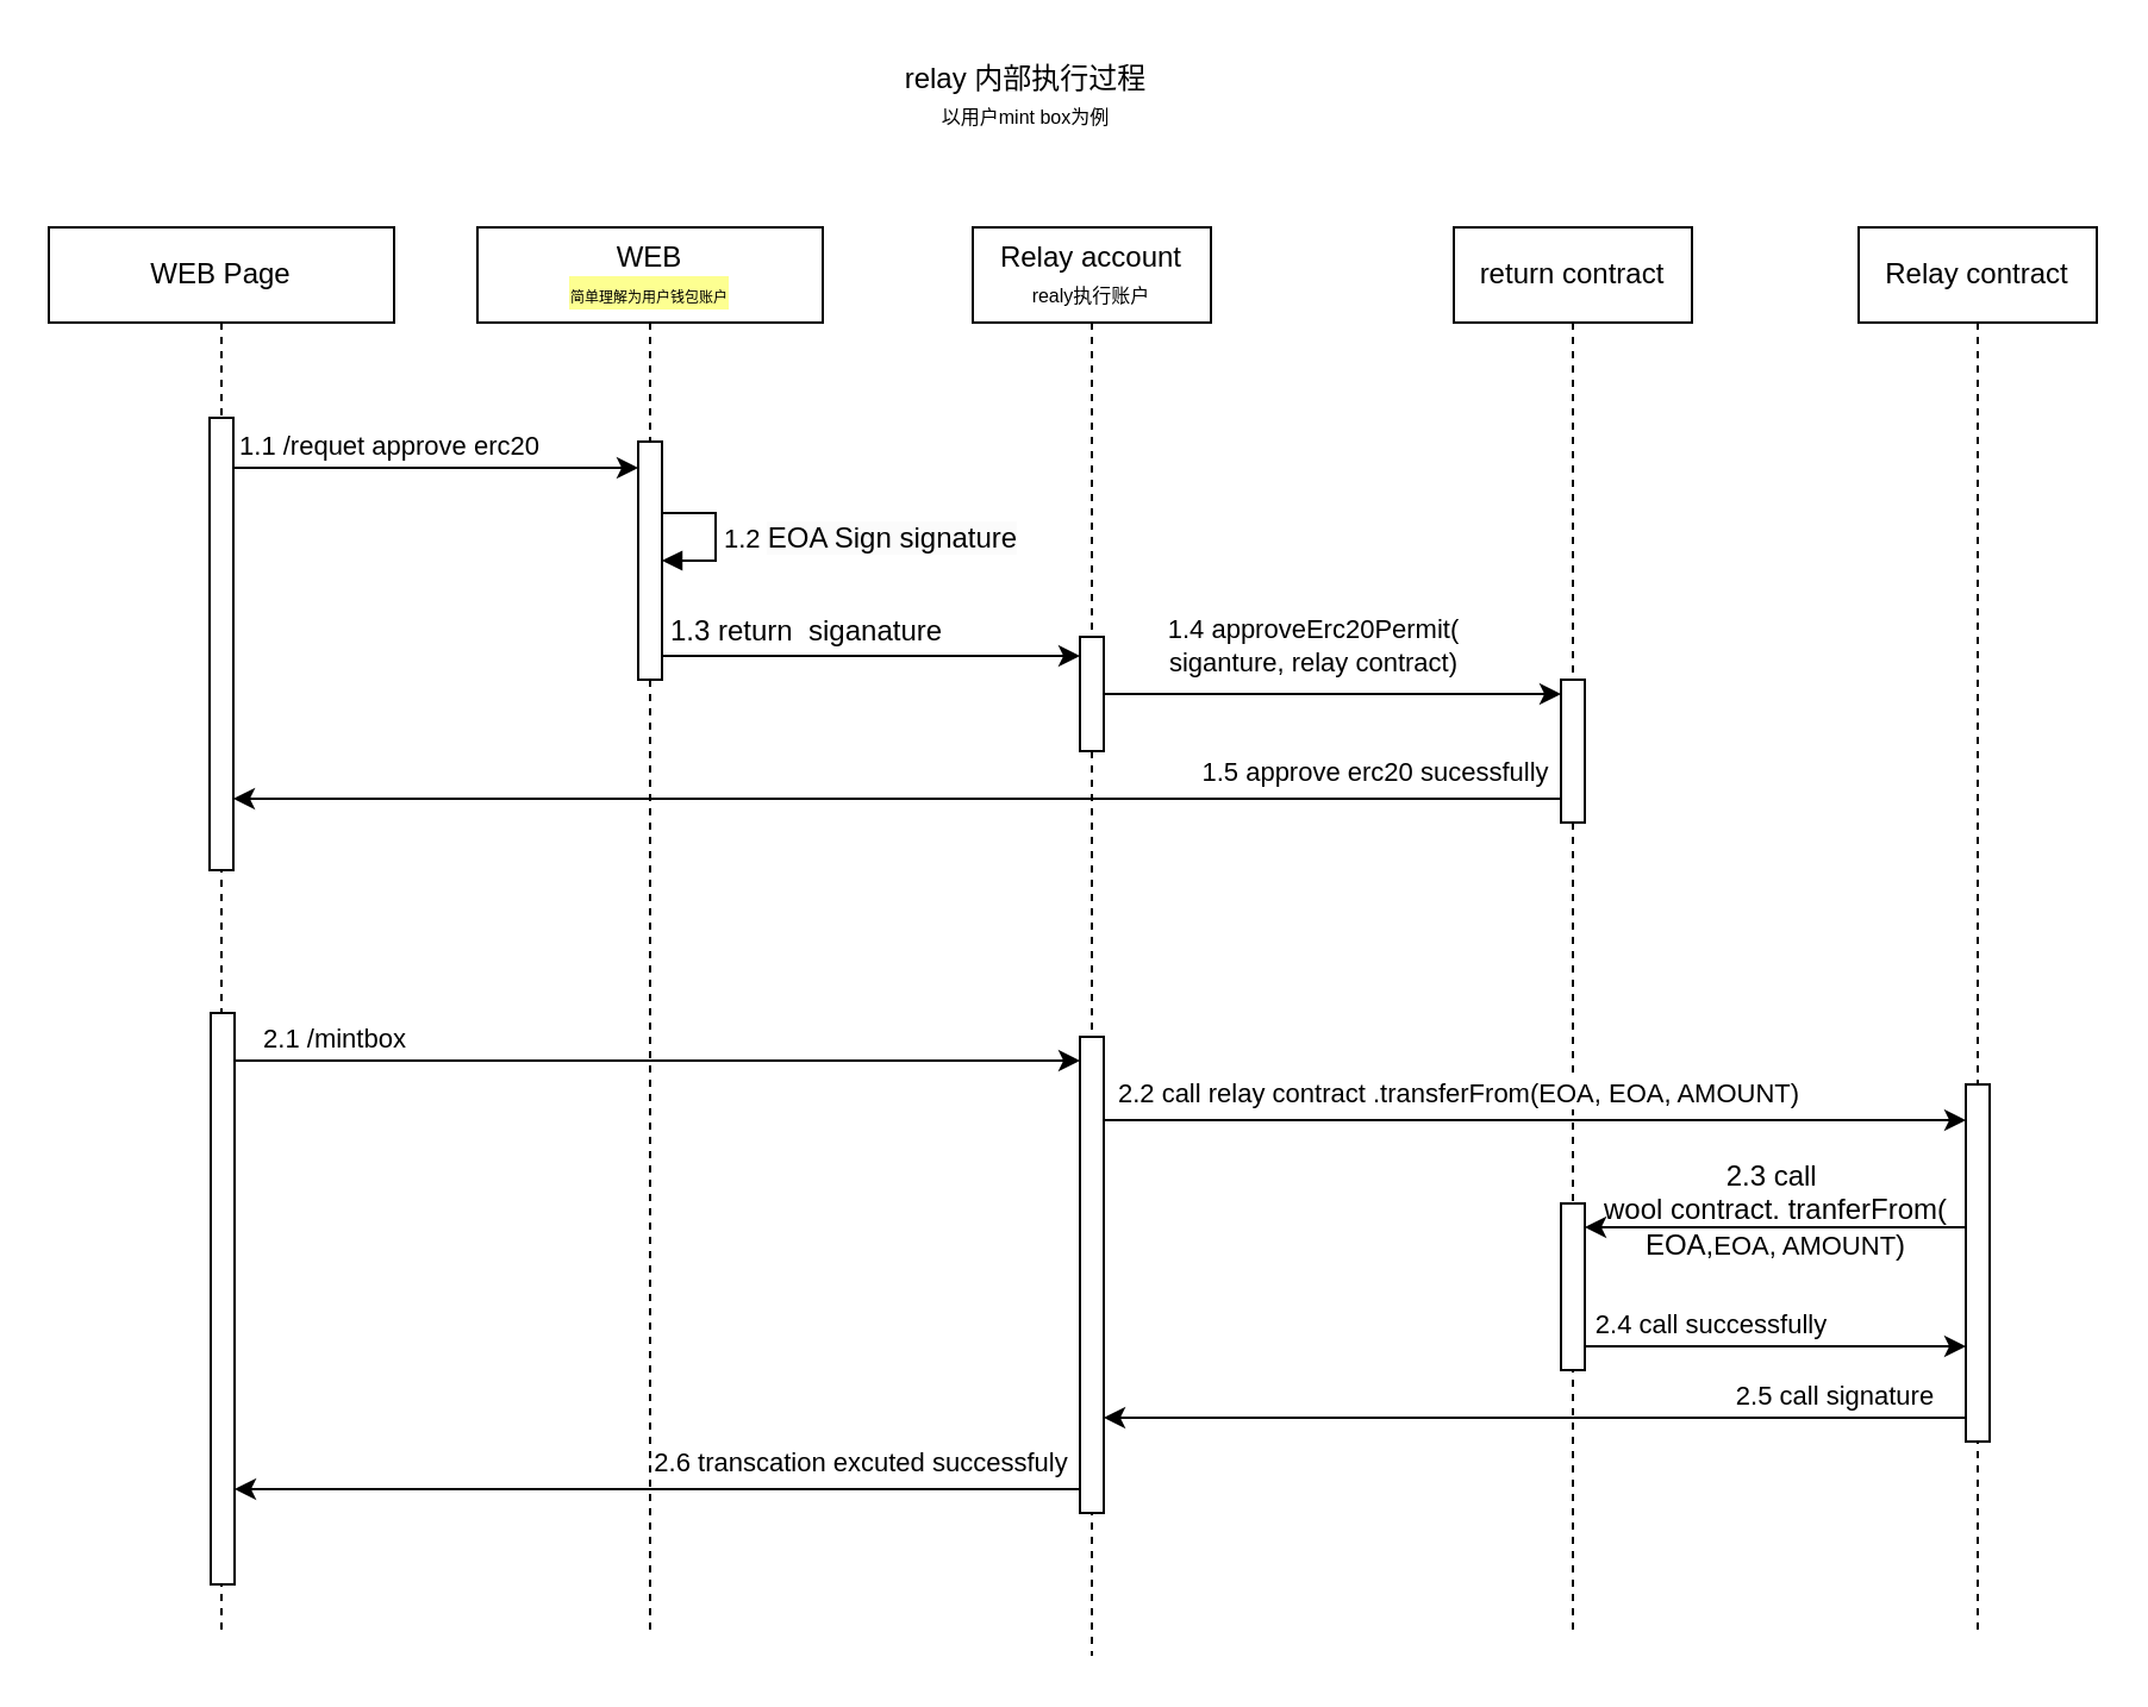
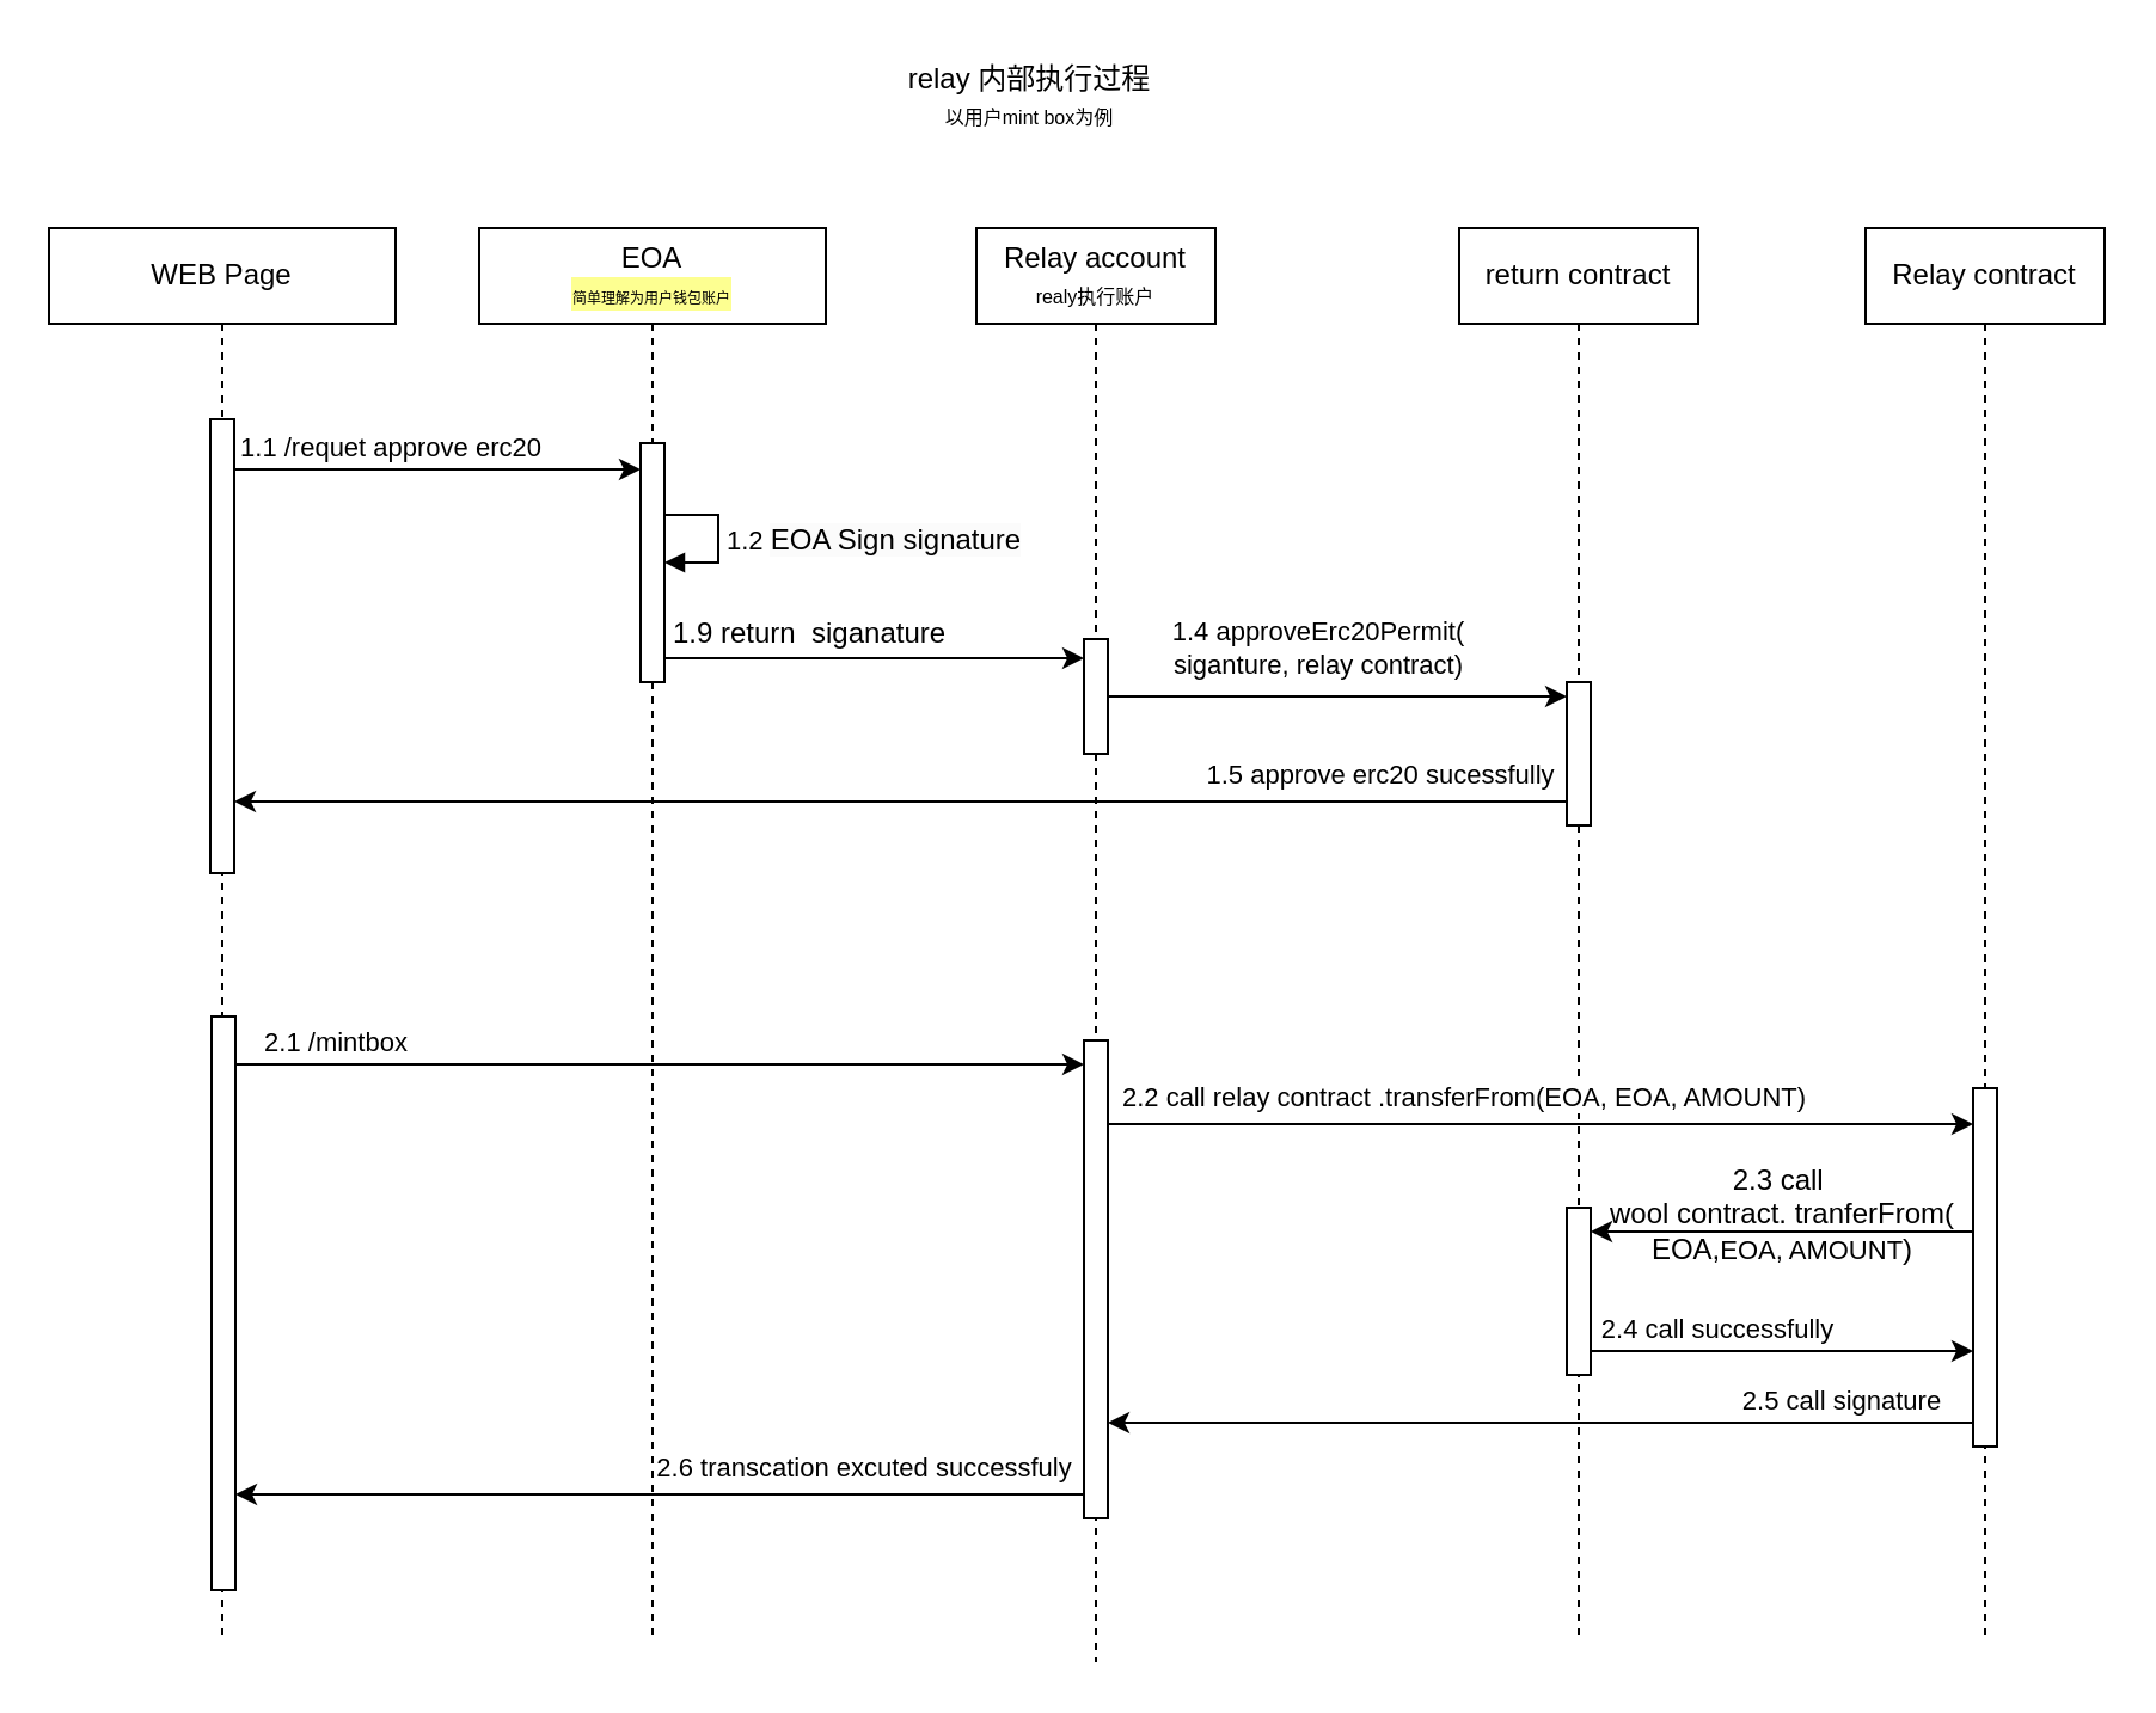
  <mxCell id="0" />
  <mxCell id="1" parent="0" />
- <mxCell id="2" value="WEB&lt;div&gt;&lt;font style=&quot;&quot;&gt;&lt;span style=&quot;background-color: rgba(250, 255, 10, 0.447); cursor: pointer;&quot; class=&quot;monica-mark monica-mark-ecf90c43-6ed8-4aec-8ac5-4817ee16226f&quot; data-id=&quot;ecf90c43-6ed8-4aec-8ac5-4817ee16226f&quot;&gt;&lt;font style=&quot;font-size: 6px;&quot;&gt;简单理解为用户钱包账户&lt;/font&gt;&lt;/span&gt;&lt;/font&gt;&lt;/div&gt;" style="shape=umlLifeline;perimeter=lifelinePerimeter;whiteSpace=wrap;html=1;container=1;dropTarget=0;collapsible=0;recursiveResize=0;outlineConnect=0;portConstraint=eastwest;newEdgeStyle={&quot;curved&quot;:0,&quot;rounded&quot;:0};" vertex="1" parent="1"><mxGeometry x="200" y="95" width="145" height="590" as="geometry" /></mxCell>
+ <mxCell id="2" value="EOA&lt;div&gt;&lt;font style=&quot;&quot;&gt;&lt;span style=&quot;background-color: rgba(250, 255, 10, 0.447); cursor: pointer;&quot; class=&quot;monica-mark monica-mark-ecf90c43-6ed8-4aec-8ac5-4817ee16226f&quot; data-id=&quot;ecf90c43-6ed8-4aec-8ac5-4817ee16226f&quot;&gt;&lt;font style=&quot;font-size: 6px;&quot;&gt;简单理解为用户钱包账户&lt;/font&gt;&lt;/span&gt;&lt;/font&gt;&lt;/div&gt;" style="shape=umlLifeline;perimeter=lifelinePerimeter;whiteSpace=wrap;html=1;container=1;dropTarget=0;collapsible=0;recursiveResize=0;outlineConnect=0;portConstraint=eastwest;newEdgeStyle={&quot;curved&quot;:0,&quot;rounded&quot;:0};" vertex="1" parent="1"><mxGeometry x="200" y="95" width="145" height="590" as="geometry" /></mxCell>
  <mxCell id="3" value="" style="html=1;points=[[0,0,0,0,5],[0,1,0,0,-5],[1,0,0,0,5],[1,1,0,0,-5]];perimeter=orthogonalPerimeter;outlineConnect=0;targetShapes=umlLifeline;portConstraint=eastwest;newEdgeStyle={&quot;curved&quot;:0,&quot;rounded&quot;:0};" vertex="1" parent="2"><mxGeometry x="67.5" y="90" width="10" height="100" as="geometry" /></mxCell>
  <mxCell id="4" value="1.2&amp;nbsp;&lt;span style=&quot;font-size: 12px; text-align: center; background-color: rgb(251, 251, 251);&quot;&gt;EOA Sign signature&lt;/span&gt;" style="html=1;align=left;spacingLeft=2;endArrow=block;rounded=0;edgeStyle=orthogonalEdgeStyle;curved=0;rounded=0;" edge="1" parent="2"><mxGeometry relative="1" as="geometry"><mxPoint x="77.5" y="120" as="sourcePoint" /><Array as="points"><mxPoint x="100" y="120" /><mxPoint x="100" y="140" /></Array><mxPoint x="77.5" y="140" as="targetPoint" /></mxGeometry></mxCell>
  <mxCell id="5" value="Relay account&lt;div&gt;&lt;font style=&quot;font-size: 8px;&quot;&gt;realy执行账户&lt;/font&gt;&lt;/div&gt;" style="shape=umlLifeline;perimeter=lifelinePerimeter;whiteSpace=wrap;html=1;container=1;dropTarget=0;collapsible=0;recursiveResize=0;outlineConnect=0;portConstraint=eastwest;newEdgeStyle={&quot;curved&quot;:0,&quot;rounded&quot;:0};" vertex="1" parent="1"><mxGeometry x="408" y="95" width="100" height="600" as="geometry" /></mxCell>
  <mxCell id="6" value="" style="html=1;points=[[0,0,0,0,5],[0,1,0,0,-5],[1,0,0,0,5],[1,1,0,0,-5]];perimeter=orthogonalPerimeter;outlineConnect=0;targetShapes=umlLifeline;portConstraint=eastwest;newEdgeStyle={&quot;curved&quot;:0,&quot;rounded&quot;:0};" vertex="1" parent="5"><mxGeometry x="45" y="172" width="10" height="48" as="geometry" /></mxCell>
  <mxCell id="7" value="" style="html=1;points=[[0,0,0,0,5],[0,1,0,0,-5],[1,0,0,0,5],[1,1,0,0,-5]];perimeter=orthogonalPerimeter;outlineConnect=0;targetShapes=umlLifeline;portConstraint=eastwest;newEdgeStyle={&quot;curved&quot;:0,&quot;rounded&quot;:0};" vertex="1" parent="5"><mxGeometry x="45" y="340" width="10" height="200" as="geometry" /></mxCell>
  <mxCell id="8" value="Relay contract" style="shape=umlLifeline;perimeter=lifelinePerimeter;whiteSpace=wrap;html=1;container=1;dropTarget=0;collapsible=0;recursiveResize=0;outlineConnect=0;portConstraint=eastwest;newEdgeStyle={&quot;curved&quot;:0,&quot;rounded&quot;:0};" vertex="1" parent="1"><mxGeometry x="780" y="95" width="100" height="590" as="geometry" /></mxCell>
  <mxCell id="9" value="" style="html=1;points=[[0,0,0,0,5],[0,1,0,0,-5],[1,0,0,0,5],[1,1,0,0,-5]];perimeter=orthogonalPerimeter;outlineConnect=0;targetShapes=umlLifeline;portConstraint=eastwest;newEdgeStyle={&quot;curved&quot;:0,&quot;rounded&quot;:0};" vertex="1" parent="8"><mxGeometry x="45" y="360" width="10" height="150" as="geometry" /></mxCell>
  <mxCell id="10" value="return contract" style="shape=umlLifeline;perimeter=lifelinePerimeter;whiteSpace=wrap;html=1;container=1;dropTarget=0;collapsible=0;recursiveResize=0;outlineConnect=0;portConstraint=eastwest;newEdgeStyle={&quot;curved&quot;:0,&quot;rounded&quot;:0};" vertex="1" parent="1"><mxGeometry x="610" y="95" width="100" height="590" as="geometry" /></mxCell>
  <mxCell id="11" value="" style="html=1;points=[[0,0,0,0,5],[0,1,0,0,-5],[1,0,0,0,5],[1,1,0,0,-5]];perimeter=orthogonalPerimeter;outlineConnect=0;targetShapes=umlLifeline;portConstraint=eastwest;newEdgeStyle={&quot;curved&quot;:0,&quot;rounded&quot;:0};" vertex="1" parent="10"><mxGeometry x="45" y="190" width="10" height="60" as="geometry" /></mxCell>
  <mxCell id="12" value="" style="html=1;points=[[0,0,0,0,5],[0,1,0,0,-5],[1,0,0,0,5],[1,1,0,0,-5]];perimeter=orthogonalPerimeter;outlineConnect=0;targetShapes=umlLifeline;portConstraint=eastwest;newEdgeStyle={&quot;curved&quot;:0,&quot;rounded&quot;:0};" vertex="1" parent="10"><mxGeometry x="45" y="410" width="10" height="70" as="geometry" /></mxCell>
  <mxCell id="13" value="WEB Page" style="shape=umlLifeline;perimeter=lifelinePerimeter;whiteSpace=wrap;html=1;container=1;dropTarget=0;collapsible=0;recursiveResize=0;outlineConnect=0;portConstraint=eastwest;newEdgeStyle={&quot;curved&quot;:0,&quot;rounded&quot;:0};" vertex="1" parent="1"><mxGeometry x="20" y="95" width="145" height="590" as="geometry" /></mxCell>
  <mxCell id="14" value="" style="html=1;points=[[0,0,0,0,5],[0,1,0,0,-5],[1,0,0,0,5],[1,1,0,0,-5]];perimeter=orthogonalPerimeter;outlineConnect=0;targetShapes=umlLifeline;portConstraint=eastwest;newEdgeStyle={&quot;curved&quot;:0,&quot;rounded&quot;:0};" vertex="1" parent="13"><mxGeometry x="67.5" y="80" width="10" height="190" as="geometry" /></mxCell>
  <mxCell id="15" value="" style="html=1;points=[[0,0,0,0,5],[0,1,0,0,-5],[1,0,0,0,5],[1,1,0,0,-5]];perimeter=orthogonalPerimeter;outlineConnect=0;targetShapes=umlLifeline;portConstraint=eastwest;newEdgeStyle={&quot;curved&quot;:0,&quot;rounded&quot;:0};" vertex="1" parent="13"><mxGeometry x="68" y="330" width="10" height="240" as="geometry" /></mxCell>
  <mxCell id="16" style="edgeStyle=orthogonalEdgeStyle;rounded=0;orthogonalLoop=1;jettySize=auto;html=1;curved=0;" edge="1" parent="1" target="3"><mxGeometry relative="1" as="geometry"><mxPoint x="97.5" y="195" as="sourcePoint" /><mxPoint x="260" y="195" as="targetPoint" /><Array as="points"><mxPoint x="97" y="196" /></Array></mxGeometry></mxCell>
  <mxCell id="17" value="1.1 /requet approve erc20" style="edgeLabel;html=1;align=center;verticalAlign=middle;resizable=0;points=[];" vertex="1" connectable="0" parent="16"><mxGeometry x="-0.847" y="3" relative="1" as="geometry"><mxPoint x="53" y="-7" as="offset" /></mxGeometry></mxCell>
  <mxCell id="18" style="edgeStyle=orthogonalEdgeStyle;rounded=0;orthogonalLoop=1;jettySize=auto;html=1;curved=0;" edge="1" parent="1" source="3" target="6"><mxGeometry relative="1" as="geometry"><Array as="points"><mxPoint x="330" y="275" /><mxPoint x="330" y="275" /></Array></mxGeometry></mxCell>
- <mxCell id="19" value="1.3 return&amp;nbsp; siganature" style="text;html=1;align=center;verticalAlign=middle;resizable=0;points=[];autosize=1;strokeColor=none;fillColor=none;" vertex="1" parent="1"><mxGeometry x="268" y="250" width="140" height="30" as="geometry" /></mxCell>
+ <mxCell id="19" value="1.9 return&amp;nbsp; siganature" style="text;html=1;align=center;verticalAlign=middle;resizable=0;points=[];autosize=1;strokeColor=none;fillColor=none;" vertex="1" parent="1"><mxGeometry x="268" y="250" width="140" height="30" as="geometry" /></mxCell>
  <mxCell id="20" style="edgeStyle=orthogonalEdgeStyle;rounded=0;orthogonalLoop=1;jettySize=auto;html=1;curved=0;" edge="1" parent="1" source="6" target="11"><mxGeometry relative="1" as="geometry"><Array as="points"><mxPoint x="560" y="291" /><mxPoint x="560" y="291" /></Array></mxGeometry></mxCell>
  <mxCell id="21" value="1.4 approveErc20Permit(&lt;div&gt;&lt;div&gt;siganture, relay contract)&lt;/div&gt;&lt;/div&gt;" style="edgeLabel;html=1;align=center;verticalAlign=middle;resizable=0;points=[];" vertex="1" connectable="0" parent="20"><mxGeometry x="-0.798" y="2" relative="1" as="geometry"><mxPoint x="68" y="-19" as="offset" /></mxGeometry></mxCell>
  <mxCell id="22" style="edgeStyle=orthogonalEdgeStyle;rounded=0;orthogonalLoop=1;jettySize=auto;html=1;curved=0;" edge="1" parent="1" source="11" target="14"><mxGeometry relative="1" as="geometry"><mxPoint x="170" y="357.581" as="targetPoint" /><Array as="points"><mxPoint x="520" y="335" /><mxPoint x="520" y="335" /></Array></mxGeometry></mxCell>
  <mxCell id="23" value="1.5 approve erc20 sucessfully" style="edgeLabel;html=1;align=center;verticalAlign=middle;resizable=0;points=[];" vertex="1" connectable="0" parent="22"><mxGeometry x="-0.615" y="-3" relative="1" as="geometry"><mxPoint x="28" y="-9" as="offset" /></mxGeometry></mxCell>
  <mxCell id="24" style="edgeStyle=orthogonalEdgeStyle;rounded=0;orthogonalLoop=1;jettySize=auto;html=1;curved=0;" edge="1" parent="1" source="15" target="7"><mxGeometry relative="1" as="geometry"><Array as="points"><mxPoint x="370" y="445" /><mxPoint x="370" y="445" /></Array></mxGeometry></mxCell>
  <mxCell id="25" value="2.1 /mintbox" style="edgeLabel;html=1;align=center;verticalAlign=middle;resizable=0;points=[];" vertex="1" connectable="0" parent="24"><mxGeometry x="-0.874" y="2" relative="1" as="geometry"><mxPoint x="19" y="-8" as="offset" /></mxGeometry></mxCell>
  <mxCell id="26" style="edgeStyle=orthogonalEdgeStyle;rounded=0;orthogonalLoop=1;jettySize=auto;html=1;curved=0;" edge="1" parent="1" source="7" target="9"><mxGeometry relative="1" as="geometry"><Array as="points"><mxPoint x="730" y="470" /><mxPoint x="730" y="470" /></Array></mxGeometry></mxCell>
  <mxCell id="27" value="2.2 call relay contract .transferFrom(EOA, EOA, AMOUNT)" style="edgeLabel;html=1;align=center;verticalAlign=middle;resizable=0;points=[];" vertex="1" connectable="0" parent="26"><mxGeometry x="-0.917" relative="1" as="geometry"><mxPoint x="133" y="-12" as="offset" /></mxGeometry></mxCell>
  <mxCell id="28" style="edgeStyle=orthogonalEdgeStyle;rounded=0;orthogonalLoop=1;jettySize=auto;html=1;curved=0;" edge="1" parent="1" source="9" target="12"><mxGeometry relative="1" as="geometry"><Array as="points"><mxPoint x="700" y="515" /><mxPoint x="700" y="515" /></Array></mxGeometry></mxCell>
  <mxCell id="29" value="2.3 call&amp;nbsp;&lt;div&gt;wool contract. tranferFrom(&lt;/div&gt;&lt;div&gt;EOA,&lt;span style=&quot;font-size: 11px; background-color: rgb(255, 255, 255);&quot;&gt;EOA, AMOUNT&lt;/span&gt;)&lt;/div&gt;" style="text;html=1;align=center;verticalAlign=middle;resizable=0;points=[];autosize=1;strokeColor=none;fillColor=none;" vertex="1" parent="1"><mxGeometry x="660" y="478" width="170" height="60" as="geometry" /></mxCell>
  <mxCell id="30" style="edgeStyle=orthogonalEdgeStyle;rounded=0;orthogonalLoop=1;jettySize=auto;html=1;curved=0;" edge="1" parent="1" source="12" target="9"><mxGeometry relative="1" as="geometry"><Array as="points"><mxPoint x="780" y="565" /><mxPoint x="780" y="565" /></Array></mxGeometry></mxCell>
  <mxCell id="31" value="2.4 call successfully" style="edgeLabel;html=1;align=center;verticalAlign=middle;resizable=0;points=[];" vertex="1" connectable="0" parent="30"><mxGeometry x="-0.863" y="3" relative="1" as="geometry"><mxPoint x="41" y="-7" as="offset" /></mxGeometry></mxCell>
  <mxCell id="32" style="edgeStyle=orthogonalEdgeStyle;rounded=0;orthogonalLoop=1;jettySize=auto;html=1;curved=0;" edge="1" parent="1" source="9" target="7"><mxGeometry relative="1" as="geometry"><Array as="points"><mxPoint x="740" y="595" /><mxPoint x="740" y="595" /></Array></mxGeometry></mxCell>
  <mxCell id="33" value="2.5 call signature" style="edgeLabel;html=1;align=center;verticalAlign=middle;resizable=0;points=[];" vertex="1" connectable="0" parent="1"><mxGeometry x="769.998" y="585" as="geometry" /></mxCell>
  <mxCell id="34" style="edgeStyle=orthogonalEdgeStyle;rounded=0;orthogonalLoop=1;jettySize=auto;html=1;curved=0;" edge="1" parent="1" source="7" target="15"><mxGeometry relative="1" as="geometry"><Array as="points"><mxPoint x="190" y="625" /><mxPoint x="190" y="625" /></Array></mxGeometry></mxCell>
  <mxCell id="35" value="2.6 transcation excuted successfuly" style="edgeLabel;html=1;align=center;verticalAlign=middle;resizable=0;points=[];" vertex="1" connectable="0" parent="34"><mxGeometry x="-0.21" y="-2" relative="1" as="geometry"><mxPoint x="47" y="-10" as="offset" /></mxGeometry></mxCell>
  <mxCell id="36" value="relay 内部执行过程&lt;div&gt;&lt;font style=&quot;font-size: 8px;&quot;&gt;以用户mint box为例&lt;/font&gt;&lt;/div&gt;" style="text;html=1;align=center;verticalAlign=middle;resizable=0;points=[];autosize=1;strokeColor=none;fillColor=none;" vertex="1" parent="1"><mxGeometry x="370" y="20" width="120" height="40" as="geometry" /></mxCell>
